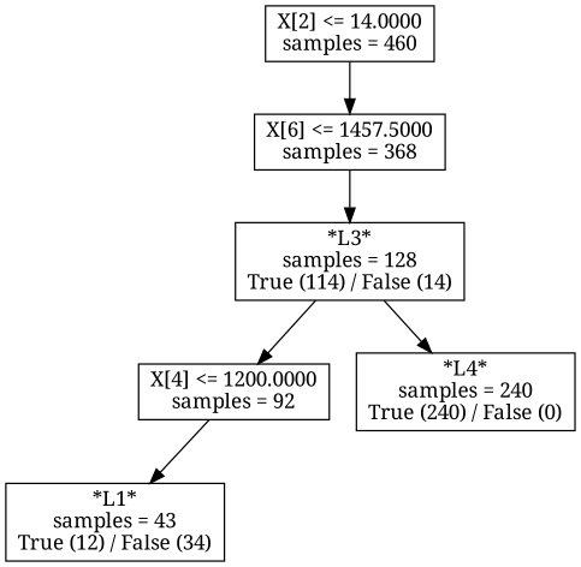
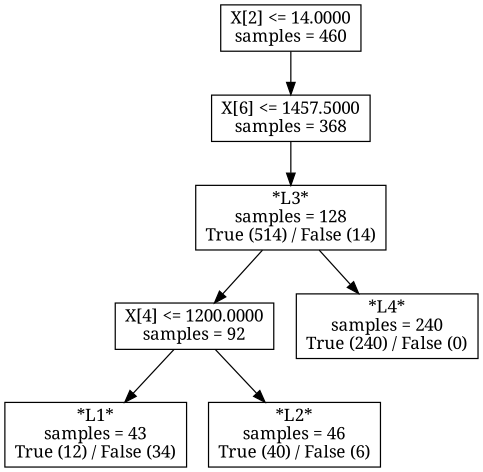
  digraph {
    fontname="Noto Serif"
    node [fontname="Noto Serif" shape=box]
    edge [fontname="Noto Serif"]
    n1 [label="X[2] <= 14.0000\nsamples = 460"]
    n2 [label="X[6] <= 1457.5000\nsamples = 368"]
    n3 [label="X[4] <= 1200.0000\nsamples = 92"]
    n4 [label="*L1*\nsamples = 43\nTrue (12) / False (34)"]
-   n6 [label="*L3*\nsamples = 128\nTrue (114) / False (14)"]
+   n5 [label="*L2*\nsamples = 46\nTrue (40) / False (6)"]
+   n6 [label="*L3*\nsamples = 128\nTrue (514) / False (14)"]
    n7 [label="*L4*\nsamples = 240\nTrue (240) / False (0)"]
    n1 -> n2
    n2 -> n6
    n3 -> n4
+   n3 -> n5
    n6 -> n3
    n6 -> n7
  }
